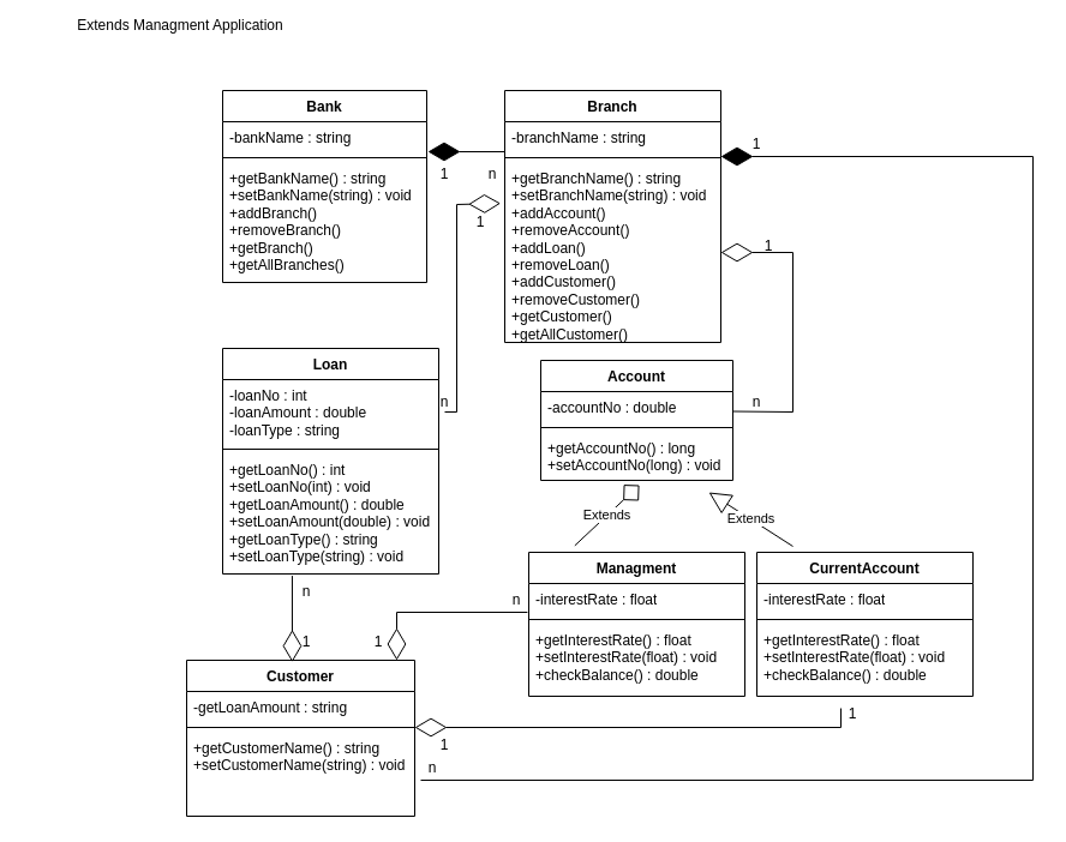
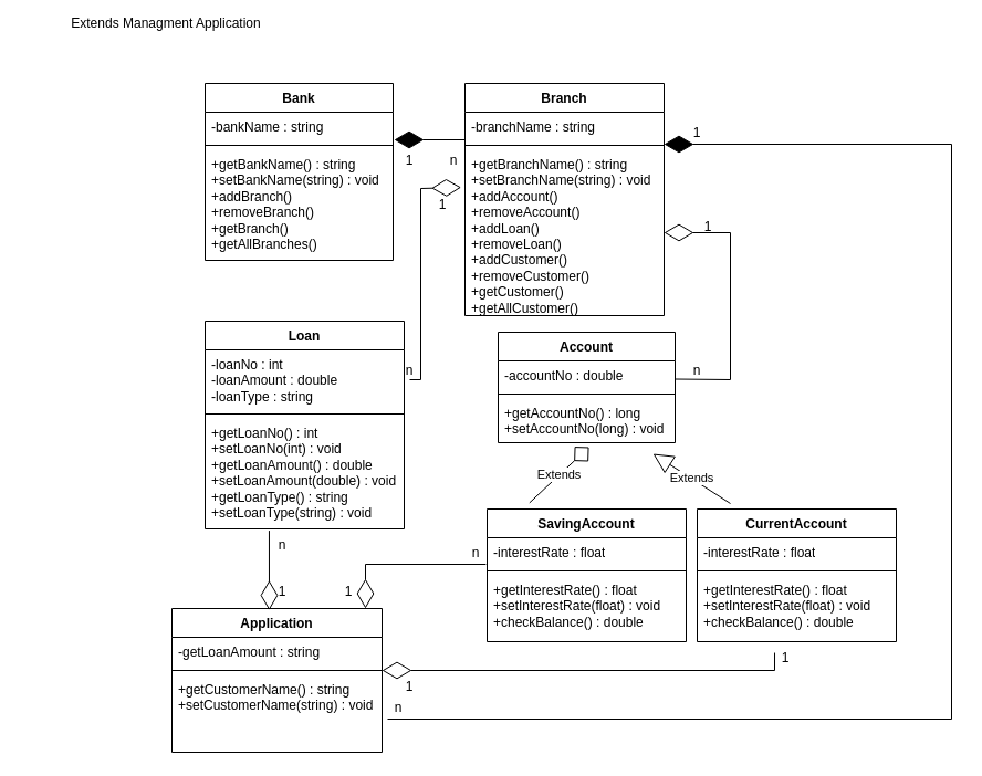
  <mxCell id="0" />
  <mxCell id="1" parent="0" />
  <mxCell id="2" value="Extends Managment Application" style="text;strokeColor=none;align=center;fillColor=none;html=1;verticalAlign=middle;whiteSpace=wrap;rounded=0;" vertex="1" parent="1"><mxGeometry x="20" y="20" width="260" as="geometry" /></mxCell>
  <mxCell id="3" value="Bank" style="swimlane;fontStyle=1;align=center;verticalAlign=top;childLayout=stackLayout;horizontal=1;startSize=26;horizontalStack=0;resizeParent=1;resizeParentMax=0;resizeLast=0;collapsible=1;marginBottom=0;whiteSpace=wrap;html=1;" vertex="1" parent="1"><mxGeometry x="185" y="75" width="170" height="160" as="geometry" /></mxCell>
  <mxCell id="4" value="-bankName : string" style="text;strokeColor=none;fillColor=none;align=left;verticalAlign=top;spacingLeft=4;spacingRight=4;overflow=hidden;rotatable=0;points=[[0,0.5],[1,0.5]];portConstraint=eastwest;whiteSpace=wrap;html=1;" vertex="1" parent="3"><mxGeometry y="26" width="170" height="26" as="geometry" /></mxCell>
  <mxCell id="5" value="" style="line;strokeWidth=1;fillColor=none;align=left;verticalAlign=middle;spacingTop=-1;spacingLeft=3;spacingRight=3;rotatable=0;labelPosition=right;points=[];portConstraint=eastwest;strokeColor=inherit;" vertex="1" parent="3"><mxGeometry y="52" width="170" height="8" as="geometry" /></mxCell>
  <mxCell id="6" value="+getBankName() : string&lt;br style=&quot;border-color: var(--border-color);&quot;&gt;+setBankName(string) : void&lt;br&gt;+addBranch()&lt;br&gt;+removeBranch()&lt;br&gt;+getBranch()&lt;br&gt;+getAllBranches()" style="text;strokeColor=none;fillColor=none;align=left;verticalAlign=top;spacingLeft=4;spacingRight=4;overflow=hidden;rotatable=0;points=[[0,0.5],[1,0.5]];portConstraint=eastwest;whiteSpace=wrap;html=1;" vertex="1" parent="3"><mxGeometry y="60" width="170" height="100" as="geometry" /></mxCell>
  <mxCell id="7" value="Branch" style="swimlane;fontStyle=1;align=center;verticalAlign=top;childLayout=stackLayout;horizontal=1;startSize=26;horizontalStack=0;resizeParent=1;resizeParentMax=0;resizeLast=0;collapsible=1;marginBottom=0;whiteSpace=wrap;html=1;" vertex="1" parent="1"><mxGeometry x="420" y="75" width="180" height="210" as="geometry" /></mxCell>
  <mxCell id="8" value="-branchName : string" style="text;strokeColor=none;fillColor=none;align=left;verticalAlign=top;spacingLeft=4;spacingRight=4;overflow=hidden;rotatable=0;points=[[0,0.5],[1,0.5]];portConstraint=eastwest;whiteSpace=wrap;html=1;" vertex="1" parent="7"><mxGeometry y="26" width="180" height="26" as="geometry" /></mxCell>
  <mxCell id="9" value="" style="endArrow=diamondThin;endFill=1;endSize=24;html=1;rounded=0;entryX=1.006;entryY=0.962;entryDx=0;entryDy=0;entryPerimeter=0;" edge="1" parent="7" target="4"><mxGeometry width="160" relative="1" as="geometry"><mxPoint y="51" as="sourcePoint" /><mxPoint x="-70" y="50" as="targetPoint" /></mxGeometry></mxCell>
  <mxCell id="10" value="" style="line;strokeWidth=1;fillColor=none;align=left;verticalAlign=middle;spacingTop=-1;spacingLeft=3;spacingRight=3;rotatable=0;labelPosition=right;points=[];portConstraint=eastwest;strokeColor=inherit;" vertex="1" parent="7"><mxGeometry y="52" width="180" height="8" as="geometry" /></mxCell>
  <mxCell id="11" value="+getBranchName() : string&lt;br&gt;+setBranchName(string) : void&lt;br&gt;+addAccount()&lt;br&gt;+removeAccount()&lt;br&gt;+addLoan()&lt;br&gt;+removeLoan()&lt;br&gt;+addCustomer()&lt;br&gt;+removeCustomer()&lt;br&gt;+getCustomer()&lt;br&gt;+getAllCustomer()" style="text;strokeColor=none;fillColor=none;align=left;verticalAlign=top;spacingLeft=4;spacingRight=4;overflow=hidden;rotatable=0;points=[[0,0.5],[1,0.5]];portConstraint=eastwest;whiteSpace=wrap;html=1;" vertex="1" parent="7"><mxGeometry y="60" width="180" height="150" as="geometry" /></mxCell>
  <mxCell id="12" value="Loan" style="swimlane;fontStyle=1;align=center;verticalAlign=top;childLayout=stackLayout;horizontal=1;startSize=26;horizontalStack=0;resizeParent=1;resizeParentMax=0;resizeLast=0;collapsible=1;marginBottom=0;whiteSpace=wrap;html=1;" vertex="1" parent="1"><mxGeometry x="185" y="290" width="180" height="188" as="geometry" /></mxCell>
  <mxCell id="13" value="-loanNo : int&lt;br&gt;-loanAmount : double&lt;br&gt;-loanType : string" style="text;strokeColor=none;fillColor=none;align=left;verticalAlign=top;spacingLeft=4;spacingRight=4;overflow=hidden;rotatable=0;points=[[0,0.5],[1,0.5]];portConstraint=eastwest;whiteSpace=wrap;html=1;" vertex="1" parent="12"><mxGeometry y="26" width="180" height="54" as="geometry" /></mxCell>
  <mxCell id="14" value="" style="line;strokeWidth=1;fillColor=none;align=left;verticalAlign=middle;spacingTop=-1;spacingLeft=3;spacingRight=3;rotatable=0;labelPosition=right;points=[];portConstraint=eastwest;strokeColor=inherit;" vertex="1" parent="12"><mxGeometry y="80" width="180" height="8" as="geometry" /></mxCell>
  <mxCell id="15" value="+getLoanNo() : int&lt;br&gt;+setLoanNo(int) : void&lt;br&gt;+getLoanAmount() : double&lt;br&gt;+setLoanAmount(double) : void&lt;br&gt;+getLoanType() : string&lt;br&gt;+setLoanType(string) : void" style="text;strokeColor=none;fillColor=none;align=left;verticalAlign=top;spacingLeft=4;spacingRight=4;overflow=hidden;rotatable=0;points=[[0,0.5],[1,0.5]];portConstraint=eastwest;whiteSpace=wrap;html=1;" vertex="1" parent="12"><mxGeometry y="88" width="180" height="100" as="geometry" /></mxCell>
  <mxCell id="16" value="Account" style="swimlane;fontStyle=1;align=center;verticalAlign=top;childLayout=stackLayout;horizontal=1;startSize=26;horizontalStack=0;resizeParent=1;resizeParentMax=0;resizeLast=0;collapsible=1;marginBottom=0;whiteSpace=wrap;html=1;" vertex="1" parent="1"><mxGeometry x="450" y="300" width="160" height="100" as="geometry" /></mxCell>
  <mxCell id="17" value="-accountNo : double" style="text;strokeColor=none;fillColor=none;align=left;verticalAlign=top;spacingLeft=4;spacingRight=4;overflow=hidden;rotatable=0;points=[[0,0.5],[1,0.5]];portConstraint=eastwest;whiteSpace=wrap;html=1;" vertex="1" parent="16"><mxGeometry y="26" width="160" height="26" as="geometry" /></mxCell>
  <mxCell id="18" value="" style="line;strokeWidth=1;fillColor=none;align=left;verticalAlign=middle;spacingTop=-1;spacingLeft=3;spacingRight=3;rotatable=0;labelPosition=right;points=[];portConstraint=eastwest;strokeColor=inherit;" vertex="1" parent="16"><mxGeometry y="52" width="160" height="8" as="geometry" /></mxCell>
  <mxCell id="19" value="+getAccountNo() : long&lt;br&gt;+setAccountNo(long) : void" style="text;strokeColor=none;fillColor=none;align=left;verticalAlign=top;spacingLeft=4;spacingRight=4;overflow=hidden;rotatable=0;points=[[0,0.5],[1,0.5]];portConstraint=eastwest;whiteSpace=wrap;html=1;" vertex="1" parent="16"><mxGeometry y="60" width="160" height="40" as="geometry" /></mxCell>
- <mxCell id="20" value="Customer" style="swimlane;fontStyle=1;align=center;verticalAlign=top;childLayout=stackLayout;horizontal=1;startSize=26;horizontalStack=0;resizeParent=1;resizeParentMax=0;resizeLast=0;collapsible=1;marginBottom=0;whiteSpace=wrap;html=1;" vertex="1" parent="1"><mxGeometry x="155" y="550" width="190" height="130" as="geometry" /></mxCell>
+ <mxCell id="20" value="Application" style="swimlane;fontStyle=1;align=center;verticalAlign=top;childLayout=stackLayout;horizontal=1;startSize=26;horizontalStack=0;resizeParent=1;resizeParentMax=0;resizeLast=0;collapsible=1;marginBottom=0;whiteSpace=wrap;html=1;" vertex="1" parent="1"><mxGeometry x="155" y="550" width="190" height="130" as="geometry" /></mxCell>
  <mxCell id="21" value="-getLoanAmount : string" style="text;strokeColor=none;fillColor=none;align=left;verticalAlign=top;spacingLeft=4;spacingRight=4;overflow=hidden;rotatable=0;points=[[0,0.5],[1,0.5]];portConstraint=eastwest;whiteSpace=wrap;html=1;" vertex="1" parent="20"><mxGeometry y="26" width="190" height="26" as="geometry" /></mxCell>
  <mxCell id="22" value="" style="line;strokeWidth=1;fillColor=none;align=left;verticalAlign=middle;spacingTop=-1;spacingLeft=3;spacingRight=3;rotatable=0;labelPosition=right;points=[];portConstraint=eastwest;strokeColor=inherit;" vertex="1" parent="20"><mxGeometry y="52" width="190" height="8" as="geometry" /></mxCell>
  <mxCell id="23" value="+getCustomerName() : string&lt;br&gt;+setCustomerName(string) : void" style="text;strokeColor=none;fillColor=none;align=left;verticalAlign=top;spacingLeft=4;spacingRight=4;overflow=hidden;rotatable=0;points=[[0,0.5],[1,0.5]];portConstraint=eastwest;whiteSpace=wrap;html=1;" vertex="1" parent="20"><mxGeometry y="60" width="190" height="70" as="geometry" /></mxCell>
- <mxCell id="24" value="Managment" style="swimlane;fontStyle=1;align=center;verticalAlign=top;childLayout=stackLayout;horizontal=1;startSize=26;horizontalStack=0;resizeParent=1;resizeParentMax=0;resizeLast=0;collapsible=1;marginBottom=0;whiteSpace=wrap;html=1;" vertex="1" parent="1"><mxGeometry x="440" y="460" width="180" height="120" as="geometry" /></mxCell>
+ <mxCell id="24" value="SavingAccount" style="swimlane;fontStyle=1;align=center;verticalAlign=top;childLayout=stackLayout;horizontal=1;startSize=26;horizontalStack=0;resizeParent=1;resizeParentMax=0;resizeLast=0;collapsible=1;marginBottom=0;whiteSpace=wrap;html=1;" vertex="1" parent="1"><mxGeometry x="440" y="460" width="180" height="120" as="geometry" /></mxCell>
  <mxCell id="25" value="-interestRate : float" style="text;strokeColor=none;fillColor=none;align=left;verticalAlign=top;spacingLeft=4;spacingRight=4;overflow=hidden;rotatable=0;points=[[0,0.5],[1,0.5]];portConstraint=eastwest;whiteSpace=wrap;html=1;" vertex="1" parent="24"><mxGeometry y="26" width="180" height="26" as="geometry" /></mxCell>
  <mxCell id="26" value="" style="line;strokeWidth=1;fillColor=none;align=left;verticalAlign=middle;spacingTop=-1;spacingLeft=3;spacingRight=3;rotatable=0;labelPosition=right;points=[];portConstraint=eastwest;strokeColor=inherit;" vertex="1" parent="24"><mxGeometry y="52" width="180" height="8" as="geometry" /></mxCell>
  <mxCell id="27" value="+getInterestRate() : float&lt;br&gt;+setInterestRate(float) : void&lt;br&gt;+checkBalance() : double" style="text;strokeColor=none;fillColor=none;align=left;verticalAlign=top;spacingLeft=4;spacingRight=4;overflow=hidden;rotatable=0;points=[[0,0.5],[1,0.5]];portConstraint=eastwest;whiteSpace=wrap;html=1;" vertex="1" parent="24"><mxGeometry y="60" width="180" height="60" as="geometry" /></mxCell>
  <mxCell id="28" value="CurrentAccount" style="swimlane;fontStyle=1;align=center;verticalAlign=top;childLayout=stackLayout;horizontal=1;startSize=26;horizontalStack=0;resizeParent=1;resizeParentMax=0;resizeLast=0;collapsible=1;marginBottom=0;whiteSpace=wrap;html=1;" vertex="1" parent="1"><mxGeometry x="630" y="460" width="180" height="120" as="geometry" /></mxCell>
  <mxCell id="29" value="-interestRate : float" style="text;strokeColor=none;fillColor=none;align=left;verticalAlign=top;spacingLeft=4;spacingRight=4;overflow=hidden;rotatable=0;points=[[0,0.5],[1,0.5]];portConstraint=eastwest;whiteSpace=wrap;html=1;" vertex="1" parent="28"><mxGeometry y="26" width="180" height="26" as="geometry" /></mxCell>
  <mxCell id="30" value="" style="line;strokeWidth=1;fillColor=none;align=left;verticalAlign=middle;spacingTop=-1;spacingLeft=3;spacingRight=3;rotatable=0;labelPosition=right;points=[];portConstraint=eastwest;strokeColor=inherit;" vertex="1" parent="28"><mxGeometry y="52" width="180" height="8" as="geometry" /></mxCell>
  <mxCell id="31" value="+getInterestRate() : float&lt;br&gt;+setInterestRate(float) : void&lt;br&gt;+checkBalance() : double" style="text;strokeColor=none;fillColor=none;align=left;verticalAlign=top;spacingLeft=4;spacingRight=4;overflow=hidden;rotatable=0;points=[[0,0.5],[1,0.5]];portConstraint=eastwest;whiteSpace=wrap;html=1;" vertex="1" parent="28"><mxGeometry y="60" width="180" height="60" as="geometry" /></mxCell>
  <mxCell id="32" value="1" style="text;strokeColor=none;align=center;fillColor=none;html=1;verticalAlign=middle;whiteSpace=wrap;rounded=0;" vertex="1" parent="1"><mxGeometry x="340" y="130" width="60" height="30" as="geometry" /></mxCell>
  <mxCell id="33" value="n" style="text;strokeColor=none;align=center;fillColor=none;html=1;verticalAlign=middle;whiteSpace=wrap;rounded=0;" vertex="1" parent="1"><mxGeometry x="380" y="130" width="60" height="30" as="geometry" /></mxCell>
  <mxCell id="34" value="" style="endArrow=diamondThin;endFill=0;endSize=24;html=1;rounded=0;entryX=-0.019;entryY=0.227;entryDx=0;entryDy=0;entryPerimeter=0;" edge="1" parent="1" target="11"><mxGeometry width="160" relative="1" as="geometry"><mxPoint x="370" y="343" as="sourcePoint" /><mxPoint x="510" y="342.5" as="targetPoint" /><Array as="points"><mxPoint x="380" y="343" /><mxPoint x="380" y="170" /></Array></mxGeometry></mxCell>
  <mxCell id="35" value="" style="endArrow=diamondThin;endFill=0;endSize=24;html=1;rounded=0;entryX=1;entryY=0.5;entryDx=0;entryDy=0;" edge="1" parent="1" target="11"><mxGeometry width="160" relative="1" as="geometry"><mxPoint x="610" y="342.5" as="sourcePoint" /><mxPoint x="610" y="210" as="targetPoint" /><Array as="points"><mxPoint x="660" y="343" /><mxPoint x="660" y="210" /></Array></mxGeometry></mxCell>
  <mxCell id="36" value="1" style="text;strokeColor=none;align=center;fillColor=none;html=1;verticalAlign=middle;whiteSpace=wrap;rounded=0;" vertex="1" parent="1"><mxGeometry x="370" y="160" width="60" height="50" as="geometry" /></mxCell>
  <mxCell id="37" value="n" style="text;strokeColor=none;align=center;fillColor=none;html=1;verticalAlign=middle;whiteSpace=wrap;rounded=0;" vertex="1" parent="1"><mxGeometry x="330" y="310" width="80" height="50" as="geometry" /></mxCell>
  <mxCell id="38" value="1" style="text;strokeColor=none;align=center;fillColor=none;html=1;verticalAlign=middle;whiteSpace=wrap;rounded=0;" vertex="1" parent="1"><mxGeometry x="610" y="190" width="60" height="30" as="geometry" /></mxCell>
  <mxCell id="39" value="n" style="text;strokeColor=none;align=center;fillColor=none;html=1;verticalAlign=middle;whiteSpace=wrap;rounded=0;" vertex="1" parent="1"><mxGeometry x="600" y="320" width="60" height="30" as="geometry" /></mxCell>
  <mxCell id="40" value="Extends" style="endArrow=diamond;endSize=16;endFill=0;html=1;rounded=0;exitX=0.213;exitY=-0.047;exitDx=0;exitDy=0;exitPerimeter=0;entryX=0.513;entryY=1.1;entryDx=0;entryDy=0;entryPerimeter=0;" edge="1" parent="1" source="24" target="19"><mxGeometry width="160" relative="1" as="geometry"><mxPoint x="520" y="430" as="sourcePoint" /><mxPoint x="680" y="430" as="targetPoint" /></mxGeometry></mxCell>
  <mxCell id="41" value="Extends" style="endArrow=block;endSize=16;endFill=0;html=1;rounded=0;" edge="1" parent="1"><mxGeometry width="160" relative="1" as="geometry"><mxPoint x="660" y="455" as="sourcePoint" /><mxPoint x="590" y="410" as="targetPoint" /></mxGeometry></mxCell>
  <mxCell id="42" value="" style="endArrow=diamondThin;endFill=0;endSize=24;html=1;rounded=0;exitX=0.322;exitY=1.016;exitDx=0;exitDy=0;exitPerimeter=0;entryX=0.463;entryY=0.012;entryDx=0;entryDy=0;entryPerimeter=0;" edge="1" parent="1" source="15" target="20"><mxGeometry width="160" relative="1" as="geometry"><mxPoint x="210" y="520" as="sourcePoint" /><mxPoint x="370" y="520" as="targetPoint" /></mxGeometry></mxCell>
  <mxCell id="43" value="1" style="text;strokeColor=none;align=center;fillColor=none;html=1;verticalAlign=middle;whiteSpace=wrap;rounded=0;" vertex="1" parent="1"><mxGeometry x="225" y="520" width="60" height="30" as="geometry" /></mxCell>
  <mxCell id="44" value="n" style="text;strokeColor=none;align=center;fillColor=none;html=1;verticalAlign=middle;whiteSpace=wrap;rounded=0;" vertex="1" parent="1"><mxGeometry x="225" y="478" width="60" height="30" as="geometry" /></mxCell>
  <mxCell id="45" value="" style="endArrow=diamondThin;endFill=0;endSize=24;html=1;rounded=0;exitX=-0.006;exitY=0.923;exitDx=0;exitDy=0;exitPerimeter=0;" edge="1" parent="1" source="25"><mxGeometry width="160" relative="1" as="geometry"><mxPoint x="345" y="519" as="sourcePoint" /><mxPoint x="330" y="550" as="targetPoint" /><Array as="points"><mxPoint x="330" y="510" /></Array></mxGeometry></mxCell>
  <mxCell id="46" value="1" style="text;strokeColor=none;align=center;fillColor=none;html=1;verticalAlign=middle;whiteSpace=wrap;rounded=0;" vertex="1" parent="1"><mxGeometry x="285" y="520" width="60" height="30" as="geometry" /></mxCell>
  <mxCell id="47" value="n" style="text;strokeColor=none;align=center;fillColor=none;html=1;verticalAlign=middle;whiteSpace=wrap;rounded=0;" vertex="1" parent="1"><mxGeometry x="380" y="480" width="100" height="40" as="geometry" /></mxCell>
  <mxCell id="48" value="" style="endArrow=diamondThin;endFill=0;endSize=24;html=1;rounded=0;entryX=1.031;entryY=-0.154;entryDx=0;entryDy=0;entryPerimeter=0;exitX=0.389;exitY=1.167;exitDx=0;exitDy=0;exitPerimeter=0;" edge="1" parent="1" source="31"><mxGeometry width="160" relative="1" as="geometry"><mxPoint x="735.04" y="606" as="sourcePoint" /><mxPoint x="345" y="605.996" as="targetPoint" /><Array as="points"><mxPoint x="700" y="606" /></Array></mxGeometry></mxCell>
  <mxCell id="49" value="1" style="text;strokeColor=none;align=center;fillColor=none;html=1;verticalAlign=middle;whiteSpace=wrap;rounded=0;" vertex="1" parent="1"><mxGeometry x="340" y="606" width="60" height="30" as="geometry" /></mxCell>
  <mxCell id="50" value="1" style="text;strokeColor=none;align=center;fillColor=none;html=1;verticalAlign=middle;whiteSpace=wrap;rounded=0;" vertex="1" parent="1"><mxGeometry x="680" y="580" width="60" height="30" as="geometry" /></mxCell>
  <mxCell id="51" value="" style="endArrow=diamondThin;endFill=1;endSize=24;html=1;rounded=0;" edge="1" parent="1"><mxGeometry width="160" relative="1" as="geometry"><mxPoint x="350" y="650" as="sourcePoint" /><mxPoint x="600" y="130" as="targetPoint" /><Array as="points"><mxPoint x="860" y="650" /><mxPoint x="860" y="130" /></Array></mxGeometry></mxCell>
  <mxCell id="52" value="n" style="text;strokeColor=none;align=center;fillColor=none;html=1;verticalAlign=middle;whiteSpace=wrap;rounded=0;" vertex="1" parent="1"><mxGeometry x="320" y="620" width="80" height="40" as="geometry" /></mxCell>
  <mxCell id="53" value="1" style="text;strokeColor=none;align=center;fillColor=none;html=1;verticalAlign=middle;whiteSpace=wrap;rounded=0;" vertex="1" parent="1"><mxGeometry x="580" y="80" width="100" height="80" as="geometry" /></mxCell>
